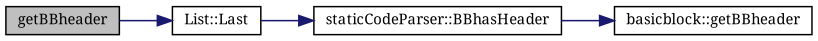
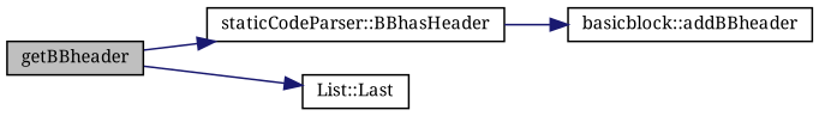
  digraph {
    fontname="Noto Serif"
    rankdir=LR
    node [color=black fillcolor=white fontname="Noto Serif" fontsize=10 shape=record style=filled]
    edge [color=midnightblue fontname="Noto Serif" fontsize=10 labelfontname=Helvetica labelfontsize=10 style=solid]
    n1 [fillcolor=grey75 fontcolor=black height=0.2 label=getBBheader width=0.4]
    n2 [height=0.2 label="staticCodeParser::BBhasHeader" width=0.4]
    n3 [height=0.2 label="List::Last" width=0.4]
-   n4 [height=0.2 label="basicblock::getBBheader" width=0.4]
-   n3 -> n2
+   n4 [height=0.2 label="basicblock::addBBheader" width=0.4]
+   n1 -> n2
    n1 -> n3
    n2 -> n4
  }
